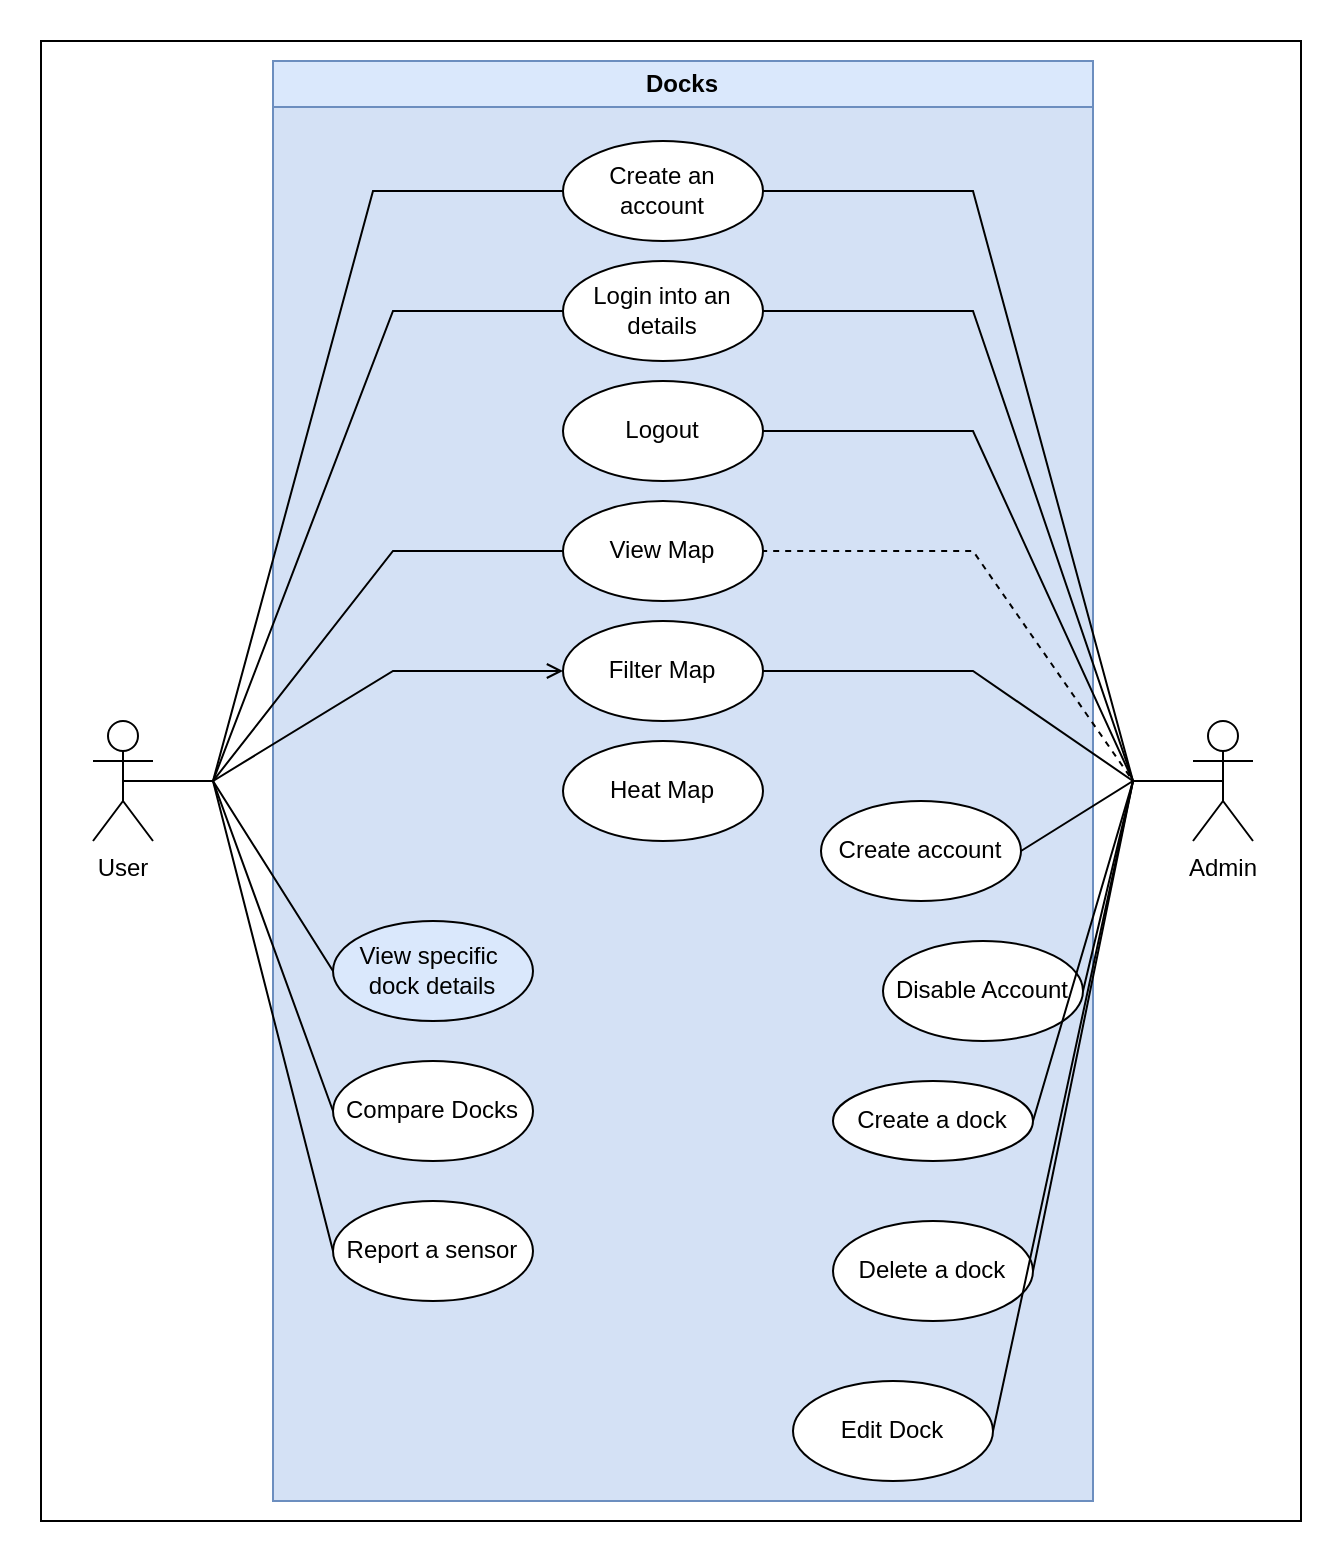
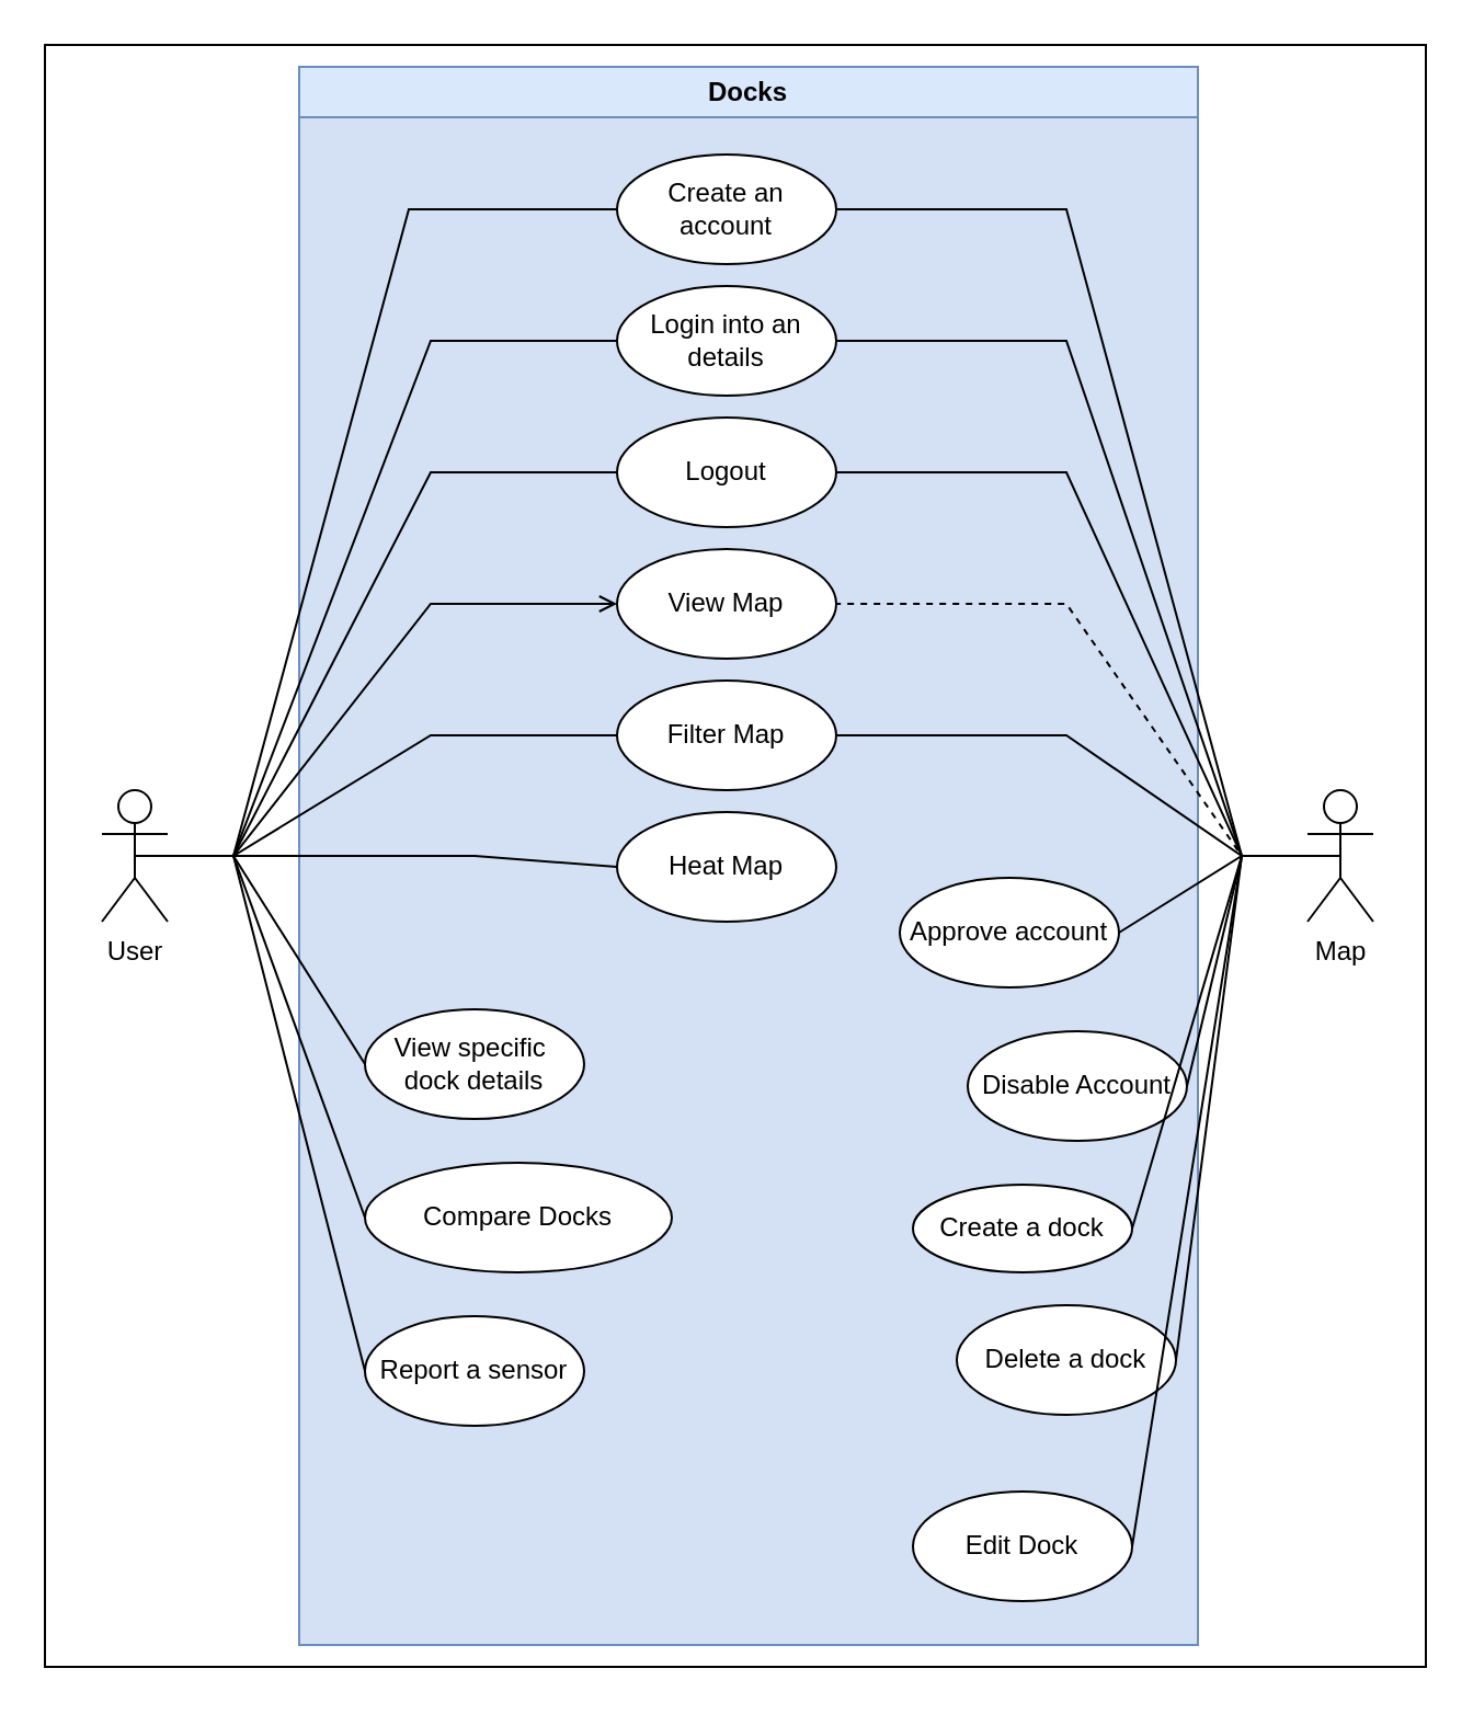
  <mxCell id="0" />
  <mxCell id="1" parent="0" />
  <mxCell id="2" value="" style="whiteSpace=wrap;html=1;" parent="1" vertex="1"><mxGeometry x="20" y="20" width="630" height="740" as="geometry" /></mxCell>
  <mxCell id="3" value="User" style="shape=umlActor;verticalLabelPosition=bottom;verticalAlign=top;html=1;outlineConnect=0;" parent="1" vertex="1"><mxGeometry x="46" y="360" width="30" height="60" as="geometry" /></mxCell>
  <mxCell id="4" value="Docks" style="swimlane;whiteSpace=wrap;html=1;fillColor=#dae8fc;strokeColor=#6c8ebf;swimlaneFillColor=#D4E1F5;gradientColor=none;" parent="1" vertex="1"><mxGeometry x="136" y="30" width="410" height="720" as="geometry" /></mxCell>
  <mxCell id="5" value="Create an account" style="ellipse;whiteSpace=wrap;html=1;" parent="4" vertex="1"><mxGeometry x="145" y="40" width="100" height="50" as="geometry" /></mxCell>
  <mxCell id="6" value="Login into an details" style="ellipse;whiteSpace=wrap;html=1;" parent="4" vertex="1"><mxGeometry x="145" y="100" width="100" height="50" as="geometry" /></mxCell>
  <mxCell id="7" value="Logout" style="ellipse;whiteSpace=wrap;html=1;" parent="4" vertex="1"><mxGeometry x="145" y="160" width="100" height="50" as="geometry" /></mxCell>
  <mxCell id="8" value="View Map" style="ellipse;whiteSpace=wrap;html=1;" parent="4" vertex="1"><mxGeometry x="145" y="220" width="100" height="50" as="geometry" /></mxCell>
  <mxCell id="9" value="Filter Map" style="ellipse;whiteSpace=wrap;html=1;" parent="4" vertex="1"><mxGeometry x="145" y="280" width="100" height="50" as="geometry" /></mxCell>
- <mxCell id="10" value="Edit Dock" style="ellipse;whiteSpace=wrap;html=1;" parent="4" vertex="1"><mxGeometry x="260" y="660" width="100" height="50" as="geometry" /></mxCell>
+ <mxCell id="10" value="Edit Dock" style="ellipse;whiteSpace=wrap;html=1;" parent="4" vertex="1"><mxGeometry x="280" y="650" width="100" height="50" as="geometry" /></mxCell>
  <mxCell id="11" value="Disable Account" style="ellipse;whiteSpace=wrap;html=1;" parent="4" vertex="1"><mxGeometry x="305" y="440" width="100" height="50" as="geometry" /></mxCell>
  <mxCell id="12" value="Create a dock" style="ellipse;whiteSpace=wrap;html=1;" parent="4" vertex="1"><mxGeometry x="280" y="510" width="100" height="40" as="geometry" /></mxCell>
- <mxCell id="13" value="Compare Docks" style="ellipse;whiteSpace=wrap;html=1;" parent="4" vertex="1"><mxGeometry x="30" y="500" width="100" height="50" as="geometry" /></mxCell>
+ <mxCell id="13" value="Compare Docks" style="ellipse;whiteSpace=wrap;html=1;" parent="4" vertex="1"><mxGeometry x="30" y="500" width="140" height="50" as="geometry" /></mxCell>
  <mxCell id="14" value="Report a sensor" style="ellipse;whiteSpace=wrap;html=1;" parent="4" vertex="1"><mxGeometry x="30" y="570" width="100" height="50" as="geometry" /></mxCell>
- <mxCell id="15" value="View specific&amp;nbsp; dock details" style="ellipse;whiteSpace=wrap;html=1;fillColor=#dae8fc;" parent="4" vertex="1"><mxGeometry x="30" y="430" width="100" height="50" as="geometry" /></mxCell>
+ <mxCell id="15" value="View specific&amp;nbsp; dock details" style="ellipse;whiteSpace=wrap;html=1;" parent="4" vertex="1"><mxGeometry x="30" y="430" width="100" height="50" as="geometry" /></mxCell>
  <mxCell id="16" value="Heat Map" style="ellipse;whiteSpace=wrap;html=1;" vertex="1" parent="4"><mxGeometry x="145" y="340" width="100" height="50" as="geometry" /></mxCell>
- <mxCell id="17" value="Delete a dock" style="ellipse;whiteSpace=wrap;html=1;" vertex="1" parent="4"><mxGeometry x="280" y="580" width="100" height="50" as="geometry" /></mxCell>
- <mxCell id="18" value="Create account" style="ellipse;whiteSpace=wrap;html=1;" vertex="1" parent="4"><mxGeometry x="274" y="370" width="100" height="50" as="geometry" /></mxCell>
- <mxCell id="19" value="Admin" style="shape=umlActor;verticalLabelPosition=bottom;verticalAlign=top;html=1;outlineConnect=0;" parent="1" vertex="1"><mxGeometry x="596" y="360" width="30" height="60" as="geometry" /></mxCell>
+ <mxCell id="17" value="Delete a dock" style="ellipse;whiteSpace=wrap;html=1;" vertex="1" parent="4"><mxGeometry x="300" y="565" width="100" height="50" as="geometry" /></mxCell>
+ <mxCell id="18" value="Approve account" style="ellipse;whiteSpace=wrap;html=1;" vertex="1" parent="4"><mxGeometry x="274" y="370" width="100" height="50" as="geometry" /></mxCell>
+ <mxCell id="19" value="Map" style="shape=umlActor;verticalLabelPosition=bottom;verticalAlign=top;html=1;outlineConnect=0;" parent="1" vertex="1"><mxGeometry x="596" y="360" width="30" height="60" as="geometry" /></mxCell>
  <mxCell id="20" value="" style="endArrow=none;html=1;rounded=0;entryX=0;entryY=0.5;entryDx=0;entryDy=0;exitX=0.5;exitY=0.5;exitDx=0;exitDy=0;exitPerimeter=0;" parent="1" source="3" target="5" edge="1"><mxGeometry width="50" height="50" relative="1" as="geometry"><mxPoint x="296" y="380" as="sourcePoint" /><mxPoint x="346" y="330" as="targetPoint" /><Array as="points"><mxPoint x="106" y="390" /><mxPoint x="186" y="95" /></Array></mxGeometry></mxCell>
  <mxCell id="21" value="" style="endArrow=none;html=1;rounded=0;entryX=0;entryY=0.5;entryDx=0;entryDy=0;exitX=0.5;exitY=0.5;exitDx=0;exitDy=0;exitPerimeter=0;" parent="1" source="3" target="6" edge="1"><mxGeometry width="50" height="50" relative="1" as="geometry"><mxPoint x="61" y="400" as="sourcePoint" /><mxPoint x="321" y="105" as="targetPoint" /><Array as="points"><mxPoint x="106" y="390" /><mxPoint x="196" y="155" /></Array></mxGeometry></mxCell>
- <mxCell id="23" value="" style="endArrow=none;html=1;rounded=0;entryX=0;entryY=0.5;entryDx=0;entryDy=0;exitX=0.5;exitY=0.5;exitDx=0;exitDy=0;exitPerimeter=0;" parent="1" source="3" target="8" edge="1"><mxGeometry width="50" height="50" relative="1" as="geometry"><mxPoint x="81" y="420" as="sourcePoint" /><mxPoint x="341" y="125" as="targetPoint" /><Array as="points"><mxPoint x="106" y="390" /><mxPoint x="196" y="275" /></Array></mxGeometry></mxCell>
- <mxCell id="24" value="" style="endArrow=open;html=1;rounded=0;entryX=0;entryY=0.5;entryDx=0;entryDy=0;exitX=0.5;exitY=0.5;exitDx=0;exitDy=0;exitPerimeter=0;" parent="1" source="3" target="9" edge="1"><mxGeometry width="50" height="50" relative="1" as="geometry"><mxPoint x="91" y="430" as="sourcePoint" /><mxPoint x="351" y="135" as="targetPoint" /><Array as="points"><mxPoint x="106" y="390" /><mxPoint x="196" y="335" /></Array></mxGeometry></mxCell>
+ <mxCell id="22" value="" style="endArrow=none;html=1;rounded=0;entryX=0;entryY=0.5;entryDx=0;entryDy=0;exitX=0.5;exitY=0.5;exitDx=0;exitDy=0;exitPerimeter=0;" parent="1" source="3" target="7" edge="1"><mxGeometry width="50" height="50" relative="1" as="geometry"><mxPoint x="71" y="410" as="sourcePoint" /><mxPoint x="331" y="115" as="targetPoint" /><Array as="points"><mxPoint x="106" y="390" /><mxPoint x="196" y="215" /></Array></mxGeometry></mxCell>
+ <mxCell id="23" value="" style="endArrow=open;html=1;rounded=0;entryX=0;entryY=0.5;entryDx=0;entryDy=0;exitX=0.5;exitY=0.5;exitDx=0;exitDy=0;exitPerimeter=0;" parent="1" source="3" target="8" edge="1"><mxGeometry width="50" height="50" relative="1" as="geometry"><mxPoint x="81" y="420" as="sourcePoint" /><mxPoint x="341" y="125" as="targetPoint" /><Array as="points"><mxPoint x="106" y="390" /><mxPoint x="196" y="275" /></Array></mxGeometry></mxCell>
+ <mxCell id="24" value="" style="endArrow=none;html=1;rounded=0;entryX=0;entryY=0.5;entryDx=0;entryDy=0;exitX=0.5;exitY=0.5;exitDx=0;exitDy=0;exitPerimeter=0;" parent="1" source="3" target="9" edge="1"><mxGeometry width="50" height="50" relative="1" as="geometry"><mxPoint x="91" y="430" as="sourcePoint" /><mxPoint x="351" y="135" as="targetPoint" /><Array as="points"><mxPoint x="106" y="390" /><mxPoint x="196" y="335" /></Array></mxGeometry></mxCell>
  <mxCell id="25" value="" style="endArrow=none;html=1;rounded=0;entryX=0;entryY=0.5;entryDx=0;entryDy=0;exitX=0.5;exitY=0.5;exitDx=0;exitDy=0;exitPerimeter=0;" parent="1" source="3" target="15" edge="1"><mxGeometry width="50" height="50" relative="1" as="geometry"><mxPoint x="46" y="390" as="sourcePoint" /><mxPoint x="371" y="155" as="targetPoint" /><Array as="points"><mxPoint x="106" y="390" /></Array></mxGeometry></mxCell>
  <mxCell id="26" value="" style="endArrow=none;html=1;rounded=0;entryX=0;entryY=0.5;entryDx=0;entryDy=0;exitX=0.5;exitY=0.5;exitDx=0;exitDy=0;exitPerimeter=0;" parent="1" source="3" target="13" edge="1"><mxGeometry width="50" height="50" relative="1" as="geometry"><mxPoint x="121" y="460" as="sourcePoint" /><mxPoint x="381" y="165" as="targetPoint" /><Array as="points"><mxPoint x="106" y="390" /></Array></mxGeometry></mxCell>
  <mxCell id="27" value="" style="endArrow=none;html=1;rounded=0;entryX=0;entryY=0.5;entryDx=0;entryDy=0;exitX=0.5;exitY=0.5;exitDx=0;exitDy=0;exitPerimeter=0;" parent="1" source="3" target="14" edge="1"><mxGeometry width="50" height="50" relative="1" as="geometry"><mxPoint x="131" y="470" as="sourcePoint" /><mxPoint x="391" y="175" as="targetPoint" /><Array as="points"><mxPoint x="106" y="390" /></Array></mxGeometry></mxCell>
  <mxCell id="28" value="" style="endArrow=none;html=1;rounded=0;entryX=1;entryY=0.5;entryDx=0;entryDy=0;exitX=0.5;exitY=0.5;exitDx=0;exitDy=0;exitPerimeter=0;" parent="1" source="19" target="5" edge="1"><mxGeometry width="50" height="50" relative="1" as="geometry"><mxPoint x="141" y="480" as="sourcePoint" /><mxPoint x="401" y="185" as="targetPoint" /><Array as="points"><mxPoint x="566" y="390" /><mxPoint x="486" y="95" /></Array></mxGeometry></mxCell>
  <mxCell id="29" value="" style="endArrow=none;html=1;rounded=0;entryX=1;entryY=0.5;entryDx=0;entryDy=0;exitX=0.5;exitY=0.5;exitDx=0;exitDy=0;exitPerimeter=0;" parent="1" source="19" target="6" edge="1"><mxGeometry width="50" height="50" relative="1" as="geometry"><mxPoint x="506" y="370" as="sourcePoint" /><mxPoint x="421" y="105" as="targetPoint" /><Array as="points"><mxPoint x="566" y="390" /><mxPoint x="486" y="155" /></Array></mxGeometry></mxCell>
  <mxCell id="30" value="" style="endArrow=none;html=1;rounded=0;entryX=1;entryY=0.5;entryDx=0;entryDy=0;exitX=0.5;exitY=0.5;exitDx=0;exitDy=0;exitPerimeter=0;" parent="1" source="19" target="7" edge="1"><mxGeometry width="50" height="50" relative="1" as="geometry"><mxPoint x="516" y="380" as="sourcePoint" /><mxPoint x="421" y="165" as="targetPoint" /><Array as="points"><mxPoint x="566" y="390" /><mxPoint x="486" y="215" /></Array></mxGeometry></mxCell>
  <mxCell id="31" value="" style="endArrow=none;html=1;rounded=0;entryX=1;entryY=0.5;entryDx=0;entryDy=0;exitX=0.5;exitY=0.5;exitDx=0;exitDy=0;exitPerimeter=0;dashed=1;" parent="1" source="19" target="8" edge="1"><mxGeometry width="50" height="50" relative="1" as="geometry"><mxPoint x="526" y="390" as="sourcePoint" /><mxPoint x="431" y="175" as="targetPoint" /><Array as="points"><mxPoint x="566" y="390" /><mxPoint x="486" y="275" /></Array></mxGeometry></mxCell>
  <mxCell id="32" value="" style="endArrow=none;html=1;rounded=0;entryX=1;entryY=0.5;entryDx=0;entryDy=0;exitX=0.5;exitY=0.5;exitDx=0;exitDy=0;exitPerimeter=0;" parent="1" source="19" target="9" edge="1"><mxGeometry width="50" height="50" relative="1" as="geometry"><mxPoint x="536" y="400" as="sourcePoint" /><mxPoint x="441" y="185" as="targetPoint" /><Array as="points"><mxPoint x="566" y="390" /><mxPoint x="486" y="335" /></Array></mxGeometry></mxCell>
  <mxCell id="33" value="" style="endArrow=none;html=1;rounded=0;entryX=1;entryY=0.5;entryDx=0;entryDy=0;exitX=0.5;exitY=0.5;exitDx=0;exitDy=0;exitPerimeter=0;" parent="1" source="19" target="10" edge="1"><mxGeometry width="50" height="50" relative="1" as="geometry"><mxPoint x="546" y="410" as="sourcePoint" /><mxPoint x="451" y="195" as="targetPoint" /><Array as="points"><mxPoint x="566" y="390" /></Array></mxGeometry></mxCell>
  <mxCell id="34" value="" style="endArrow=none;html=1;rounded=0;entryX=1;entryY=0.5;entryDx=0;entryDy=0;exitX=0.5;exitY=0.5;exitDx=0;exitDy=0;exitPerimeter=0;" parent="1" source="19" target="11" edge="1"><mxGeometry width="50" height="50" relative="1" as="geometry"><mxPoint x="566" y="430" as="sourcePoint" /><mxPoint x="471" y="215" as="targetPoint" /><Array as="points"><mxPoint x="566" y="390" /></Array></mxGeometry></mxCell>
  <mxCell id="35" value="" style="endArrow=none;html=1;rounded=0;entryX=1;entryY=0.5;entryDx=0;entryDy=0;exitX=0.5;exitY=0.5;exitDx=0;exitDy=0;exitPerimeter=0;" parent="1" source="19" target="12" edge="1"><mxGeometry width="50" height="50" relative="1" as="geometry"><mxPoint x="576" y="440" as="sourcePoint" /><mxPoint x="481" y="225" as="targetPoint" /><Array as="points"><mxPoint x="566" y="390" /></Array></mxGeometry></mxCell>
+ <mxCell id="36" value="" style="endArrow=none;html=1;rounded=0;exitX=0.5;exitY=0.5;exitDx=0;exitDy=0;exitPerimeter=0;entryX=0;entryY=0.5;entryDx=0;entryDy=0;" edge="1" parent="1" source="3" target="16"><mxGeometry width="50" height="50" relative="1" as="geometry"><mxPoint x="256" y="400" as="sourcePoint" /><mxPoint x="306" y="350" as="targetPoint" /><Array as="points"><mxPoint x="216" y="390" /></Array></mxGeometry></mxCell>
  <mxCell id="37" value="" style="endArrow=none;html=1;rounded=0;entryX=0.5;entryY=0.5;entryDx=0;entryDy=0;entryPerimeter=0;exitX=1;exitY=0.5;exitDx=0;exitDy=0;" edge="1" parent="1" source="17" target="19"><mxGeometry width="50" height="50" relative="1" as="geometry"><mxPoint x="476" y="730" as="sourcePoint" /><mxPoint x="526" y="680" as="targetPoint" /><Array as="points"><mxPoint x="566" y="390" /></Array></mxGeometry></mxCell>
  <mxCell id="38" value="" style="endArrow=none;html=1;rounded=0;entryX=0.5;entryY=0.5;entryDx=0;entryDy=0;entryPerimeter=0;exitX=1;exitY=0.5;exitDx=0;exitDy=0;" edge="1" parent="1" source="18" target="19"><mxGeometry width="50" height="50" relative="1" as="geometry"><mxPoint x="416" y="550" as="sourcePoint" /><mxPoint x="466" y="500" as="targetPoint" /><Array as="points"><mxPoint x="566" y="390" /></Array></mxGeometry></mxCell>
